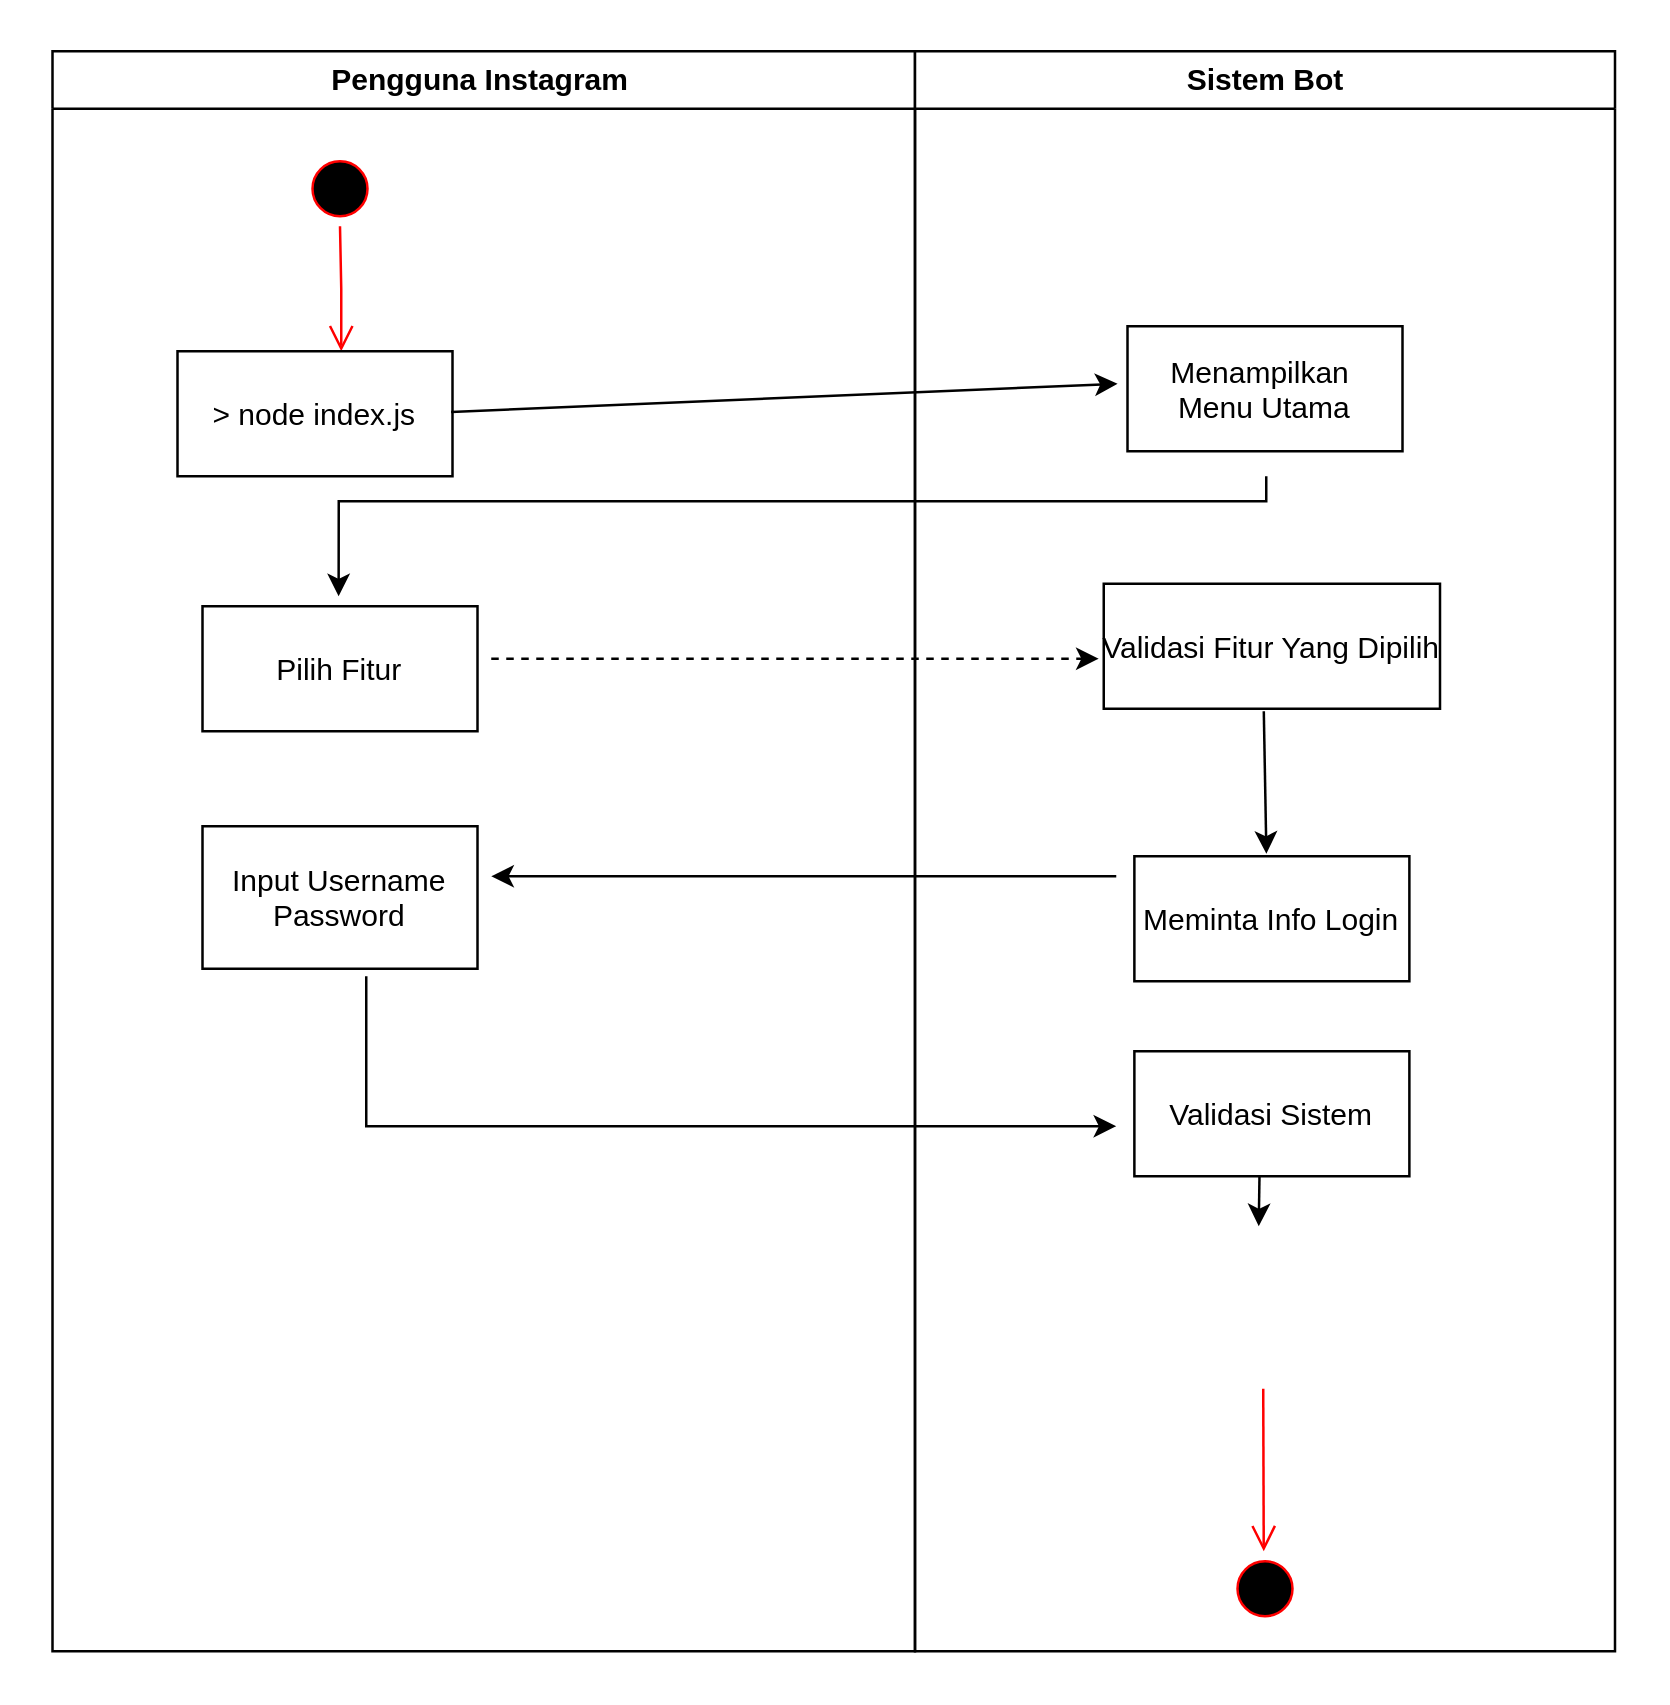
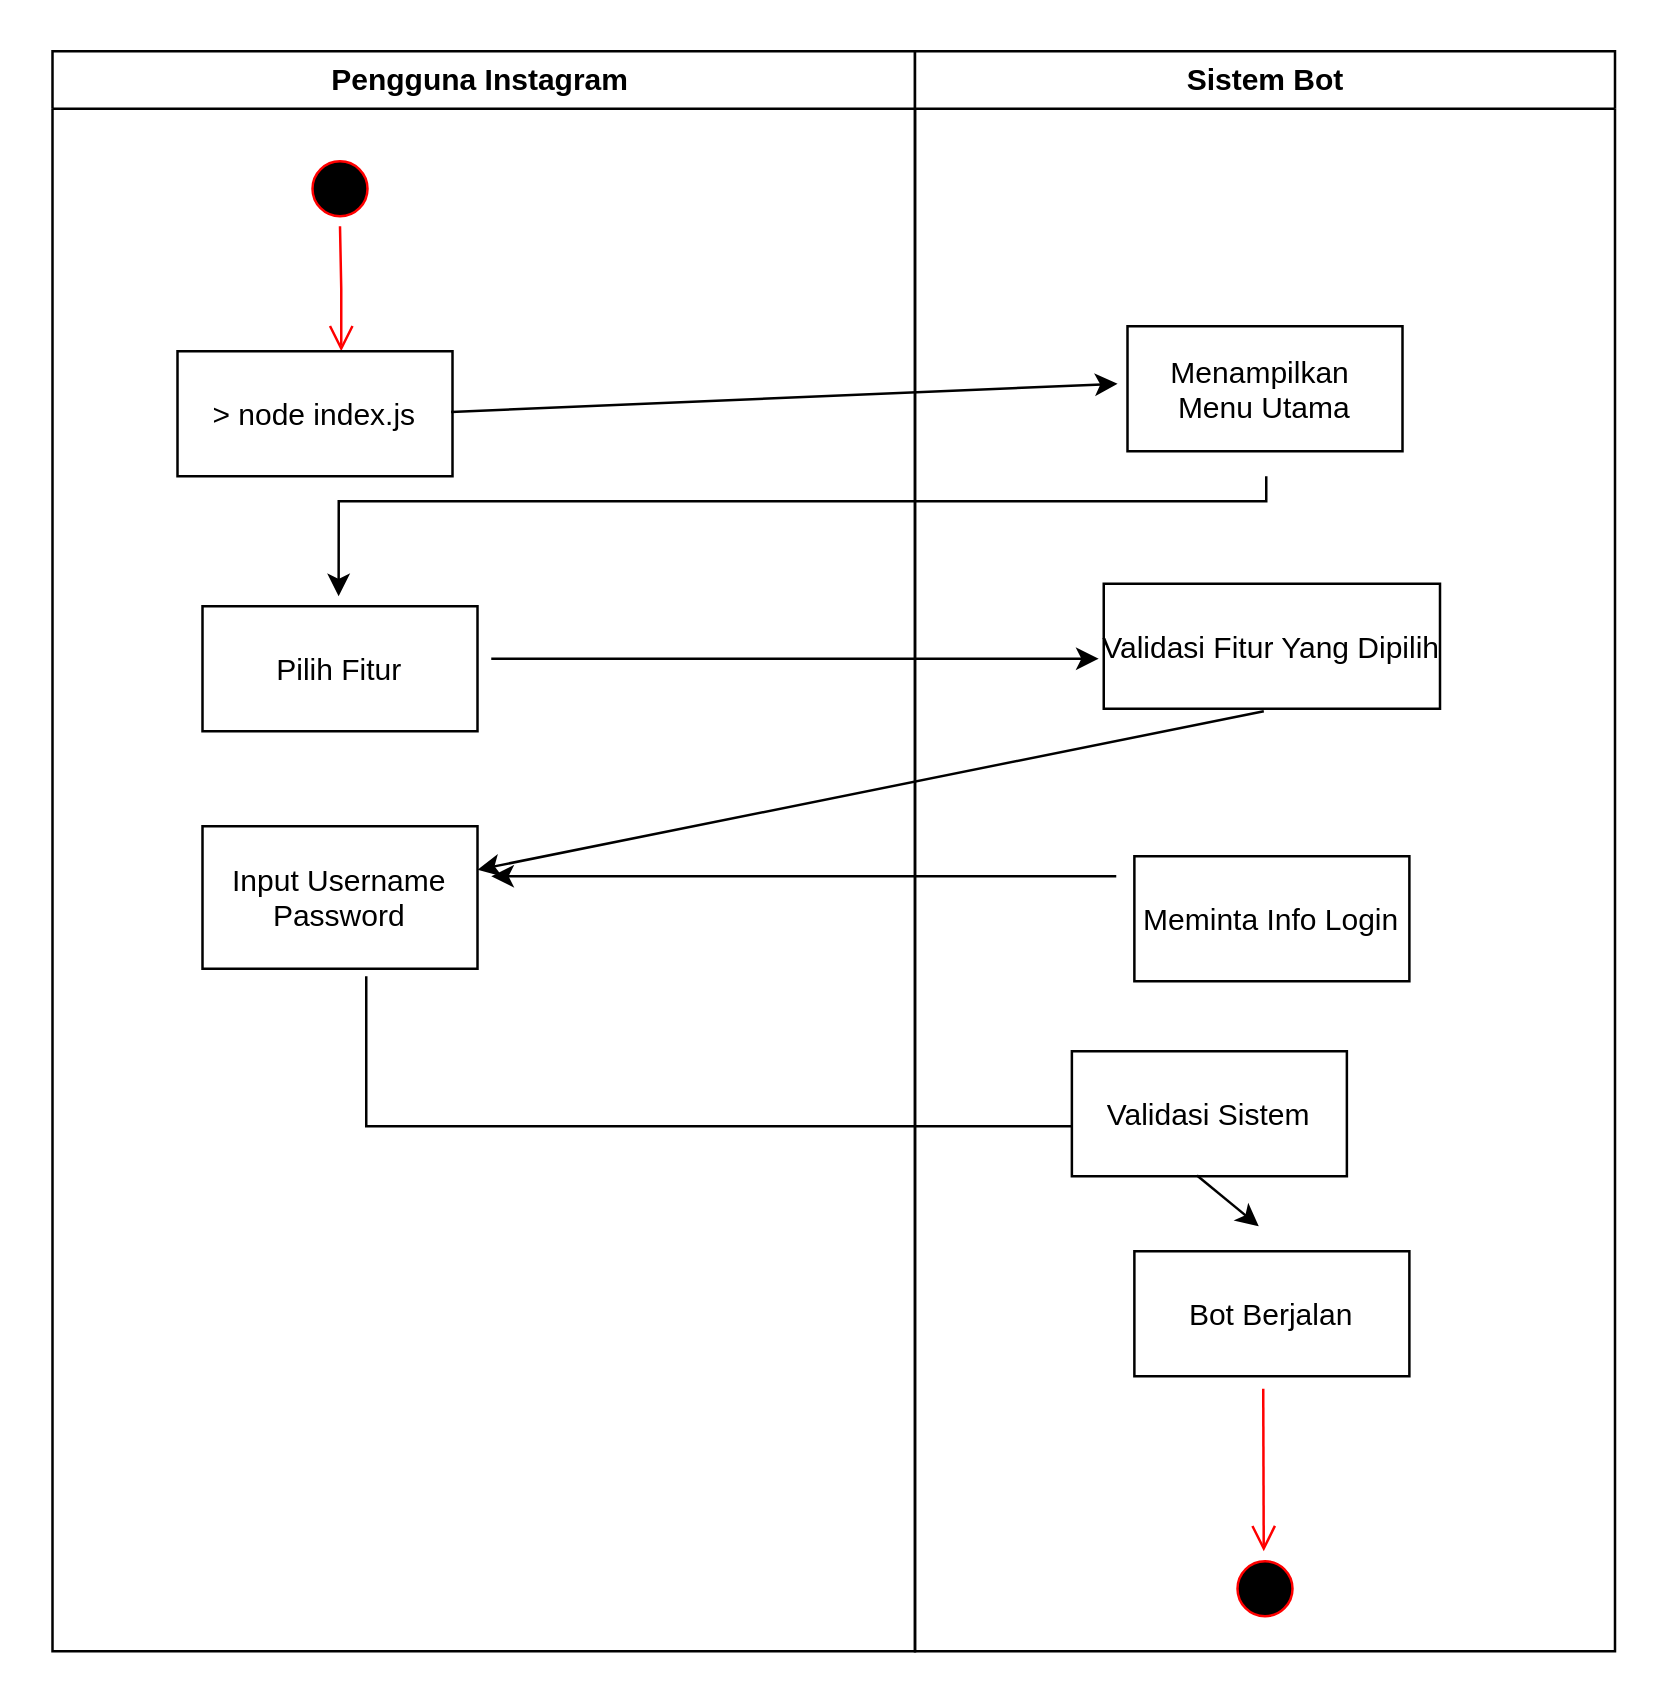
  <mxCell id="0" />
  <mxCell id="1" parent="0" />
  <mxCell id="2" value="Pengguna Instagram " style="swimlane;whiteSpace=wrap" parent="1" vertex="1"><mxGeometry x="20.5" y="20" width="345" height="640" as="geometry" /></mxCell>
  <mxCell id="3" value="" style="ellipse;shape=startState;fillColor=#000000;strokeColor=#ff0000;" parent="2" vertex="1"><mxGeometry x="100" y="40" width="30" height="30" as="geometry" /></mxCell>
  <mxCell id="4" value="" style="edgeStyle=elbowEdgeStyle;elbow=horizontal;verticalAlign=bottom;endArrow=open;endSize=8;strokeColor=#FF0000;endFill=1;rounded=0" parent="2" source="3" target="5" edge="1"><mxGeometry x="100" y="40" as="geometry"><mxPoint x="115" y="110" as="targetPoint" /></mxGeometry></mxCell>
  <mxCell id="5" value="&gt; node index.js" style="" parent="2" vertex="1"><mxGeometry x="50" y="120" width="110" height="50" as="geometry" /></mxCell>
  <mxCell id="6" value="Pilih Fitur" style="" parent="2" vertex="1"><mxGeometry x="60" y="222" width="110" height="50" as="geometry" /></mxCell>
  <mxCell id="7" style="edgeStyle=orthogonalEdgeStyle;rounded=0;orthogonalLoop=1;jettySize=auto;html=1;" edge="1" parent="2"><mxGeometry relative="1" as="geometry"><mxPoint x="425.5" y="430" as="targetPoint" /><mxPoint x="125.5" y="370" as="sourcePoint" /><Array as="points"><mxPoint x="126" y="430" /></Array></mxGeometry></mxCell>
  <mxCell id="8" value="Input Username&#10;Password" style="" parent="2" vertex="1"><mxGeometry x="60" y="310" width="110" height="57" as="geometry" /></mxCell>
  <mxCell id="9" value="Sistem Bot" style="swimlane;whiteSpace=wrap" parent="1" vertex="1"><mxGeometry x="365.5" y="20" width="280" height="640" as="geometry" /></mxCell>
  <mxCell id="10" value="Menampilkan &#10;Menu Utama" style="" parent="9" vertex="1"><mxGeometry x="85" y="110" width="110" height="50" as="geometry" /></mxCell>
  <mxCell id="11" value="Validasi Fitur Yang Dipilih" style="" parent="9" vertex="1"><mxGeometry x="75.5" y="213" width="134.5" height="50" as="geometry" /></mxCell>
  <mxCell id="12" value="Meminta Info Login" style="" parent="9" vertex="1"><mxGeometry x="87.75" y="322" width="110" height="50" as="geometry" /></mxCell>
- <mxCell id="13" value="Validasi Sistem" style="" parent="9" vertex="1"><mxGeometry x="87.75" y="400" width="110" height="50" as="geometry" /></mxCell>
- <mxCell id="14" value="" style="endArrow=classic;html=1;rounded=0;exitX=0.476;exitY=1.02;exitDx=0;exitDy=0;exitPerimeter=0;entryX=0.48;entryY=-0.02;entryDx=0;entryDy=0;entryPerimeter=0;" edge="1" parent="9" source="11" target="12"><mxGeometry width="50" height="50" relative="1" as="geometry"><mxPoint x="-79.5" y="342" as="sourcePoint" /><mxPoint x="-29.5" y="292" as="targetPoint" /></mxGeometry></mxCell>
+ <mxCell id="13" value="Validasi Sistem" style="" parent="9" vertex="1"><mxGeometry x="62.75" y="400" width="110" height="50" as="geometry" /></mxCell>
+ <mxCell id="14" value="" style="endArrow=classic;html=1;rounded=0;exitX=0.476;exitY=1.02;exitDx=0;exitDy=0;exitPerimeter=0;" edge="1" parent="9" source="11" target="8"><mxGeometry width="50" height="50" relative="1" as="geometry"><mxPoint x="-79.5" y="342" as="sourcePoint" /><mxPoint x="-29.5" y="292" as="targetPoint" /></mxGeometry></mxCell>
+ <mxCell id="15" value="Bot Berjalan" style="" vertex="1" parent="9"><mxGeometry x="87.75" y="480" width="110" height="50" as="geometry" /></mxCell>
  <mxCell id="16" value="" style="ellipse;shape=startState;fillColor=#000000;strokeColor=#ff0000;" vertex="1" parent="9"><mxGeometry x="125" y="600" width="30" height="30" as="geometry" /></mxCell>
  <mxCell id="17" value="" style="edgeStyle=elbowEdgeStyle;elbow=horizontal;verticalAlign=bottom;endArrow=open;endSize=8;strokeColor=#FF0000;endFill=1;rounded=0" edge="1" parent="9"><mxGeometry x="-40.21" y="355" as="geometry"><mxPoint x="139.29" y="600" as="targetPoint" /><mxPoint x="139.29" y="535" as="sourcePoint" /></mxGeometry></mxCell>
  <mxCell id="18" value="" style="endArrow=classic;html=1;rounded=0;exitX=0.455;exitY=0.994;exitDx=0;exitDy=0;exitPerimeter=0;" edge="1" parent="9" source="13"><mxGeometry width="50" height="50" relative="1" as="geometry"><mxPoint x="-179.5" y="320" as="sourcePoint" /><mxPoint x="137.5" y="470" as="targetPoint" /></mxGeometry></mxCell>
  <mxCell id="19" value="" style="endArrow=classic;html=1;rounded=0;entryX=-0.036;entryY=0.46;entryDx=0;entryDy=0;entryPerimeter=0;exitX=0.995;exitY=0.486;exitDx=0;exitDy=0;exitPerimeter=0;" edge="1" parent="1" source="5" target="10"><mxGeometry width="50" height="50" relative="1" as="geometry"><mxPoint x="196" y="130" as="sourcePoint" /><mxPoint x="366" y="133" as="targetPoint" /></mxGeometry></mxCell>
  <mxCell id="20" style="edgeStyle=orthogonalEdgeStyle;rounded=0;orthogonalLoop=1;jettySize=auto;html=1;entryX=0.495;entryY=-0.08;entryDx=0;entryDy=0;entryPerimeter=0;" edge="1" parent="1" target="6"><mxGeometry relative="1" as="geometry"><mxPoint x="506" y="190" as="sourcePoint" /><Array as="points"><mxPoint x="506" y="200" /><mxPoint x="135" y="200" /></Array></mxGeometry></mxCell>
- <mxCell id="21" value="" style="endArrow=classic;html=1;rounded=0;exitX=1.05;exitY=0.42;exitDx=0;exitDy=0;exitPerimeter=0;entryX=-0.015;entryY=0.6;entryDx=0;entryDy=0;entryPerimeter=0;dashed=1;" edge="1" parent="1" source="6" target="11"><mxGeometry width="50" height="50" relative="1" as="geometry"><mxPoint x="286" y="340" as="sourcePoint" /><mxPoint x="436" y="250" as="targetPoint" /></mxGeometry></mxCell>
+ <mxCell id="21" value="" style="endArrow=classic;html=1;rounded=0;exitX=1.05;exitY=0.42;exitDx=0;exitDy=0;exitPerimeter=0;entryX=-0.015;entryY=0.6;entryDx=0;entryDy=0;entryPerimeter=0;" edge="1" parent="1" source="6" target="11"><mxGeometry width="50" height="50" relative="1" as="geometry"><mxPoint x="286" y="340" as="sourcePoint" /><mxPoint x="436" y="250" as="targetPoint" /></mxGeometry></mxCell>
  <mxCell id="22" value="" style="endArrow=classic;html=1;rounded=0;" edge="1" parent="1"><mxGeometry width="50" height="50" relative="1" as="geometry"><mxPoint x="446" y="350" as="sourcePoint" /><mxPoint x="196" y="350" as="targetPoint" /></mxGeometry></mxCell>
